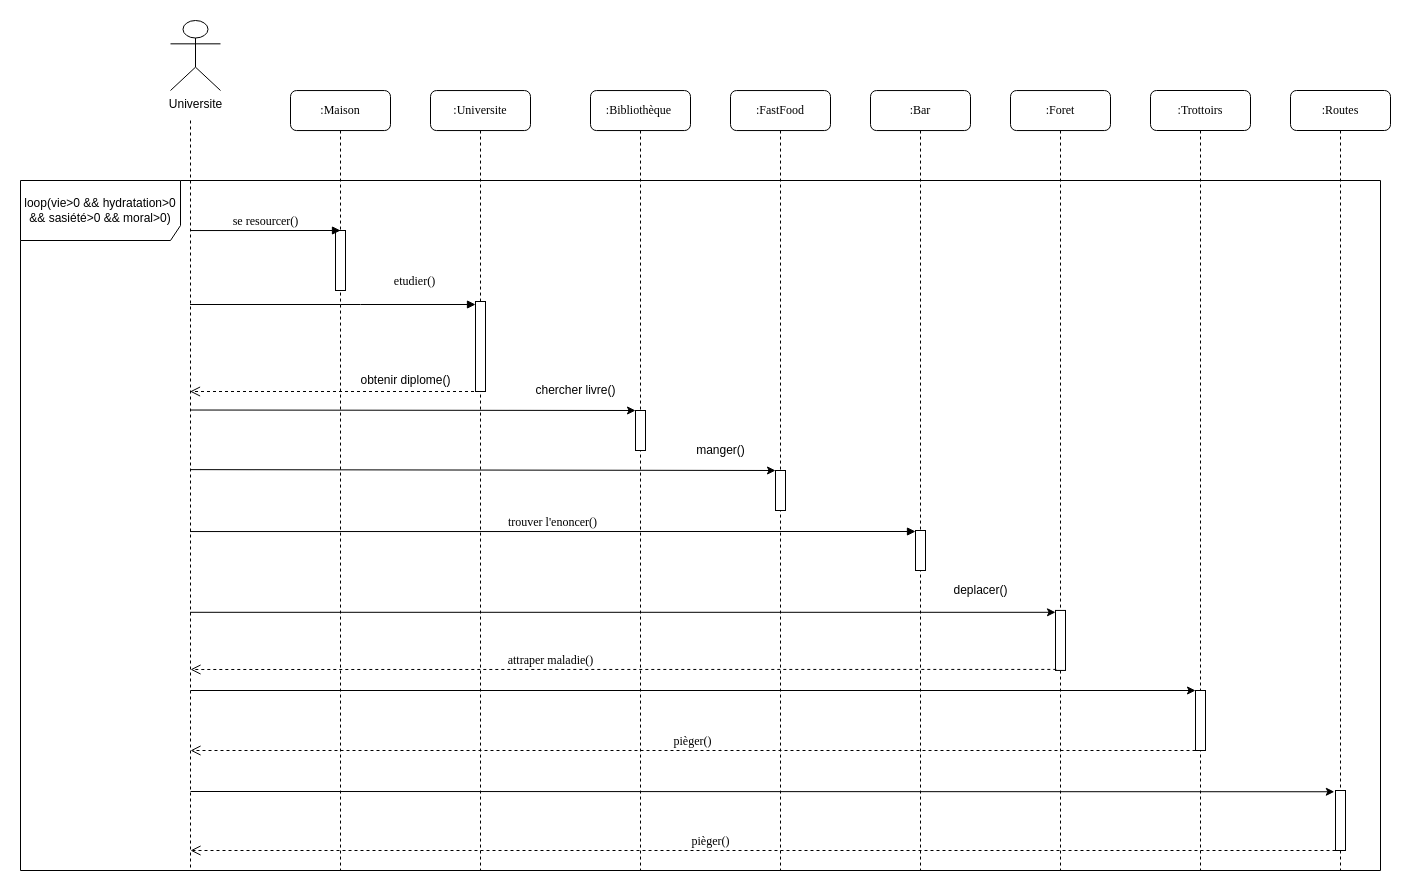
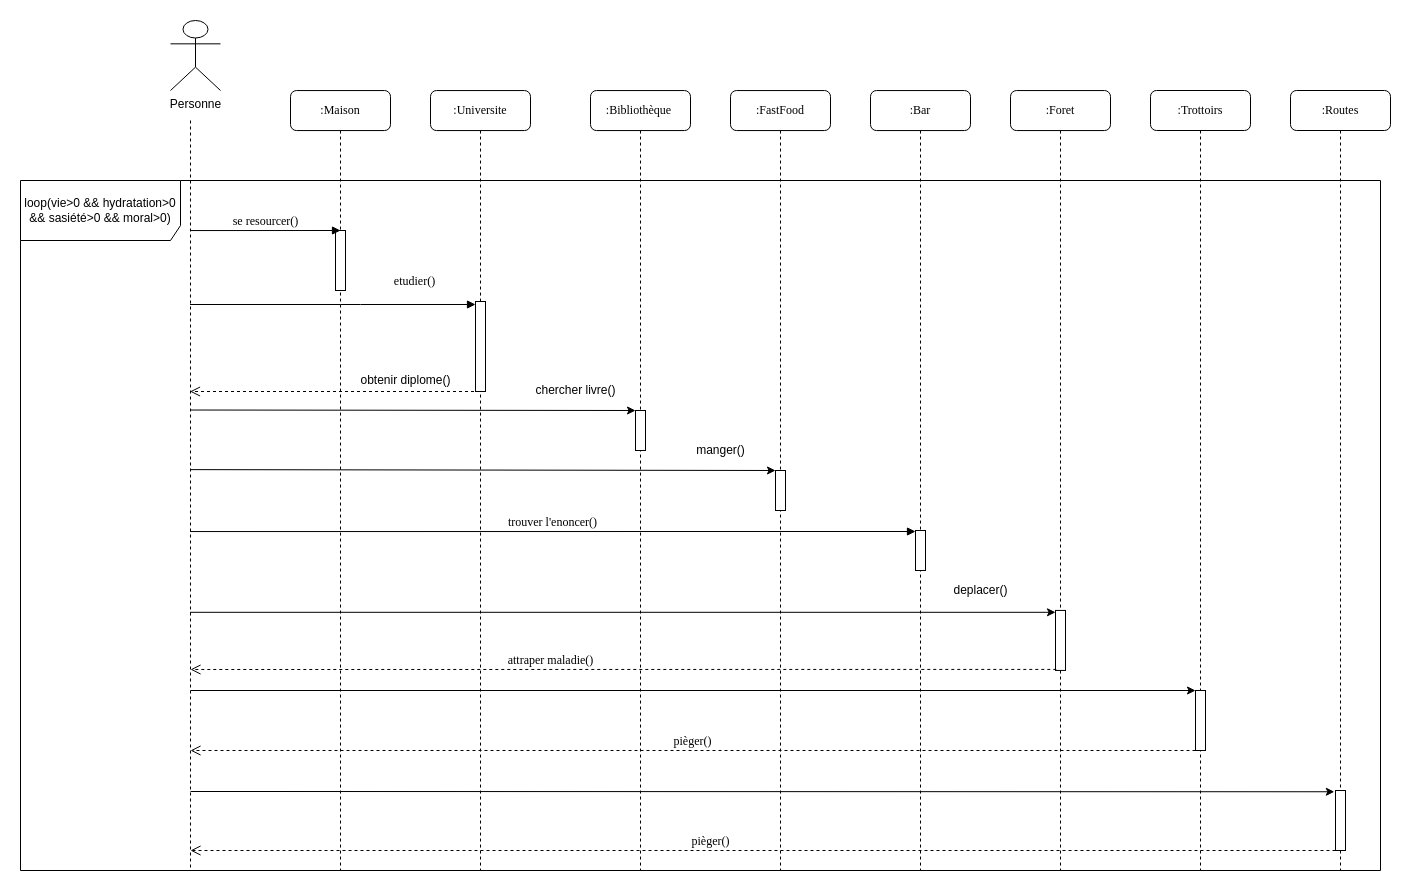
  <mxCell id="0" />
  <mxCell id="1" parent="0" />
  <mxCell id="2" value=":Universite" style="shape=umlLifeline;perimeter=lifelinePerimeter;whiteSpace=wrap;html=1;container=1;collapsible=0;recursiveResize=0;outlineConnect=0;rounded=1;shadow=0;comic=0;labelBackgroundColor=none;strokeWidth=1;fontFamily=Verdana;fontSize=12;align=center;" parent="1" vertex="1"><mxGeometry x="430" y="90.06" width="100" height="779.94" as="geometry" /></mxCell>
  <mxCell id="3" value="" style="html=1;points=[];perimeter=orthogonalPerimeter;rounded=0;shadow=0;comic=0;labelBackgroundColor=none;strokeWidth=1;fontFamily=Verdana;fontSize=12;align=center;" parent="2" vertex="1"><mxGeometry x="45" y="210.94" width="10" height="90" as="geometry" /></mxCell>
  <mxCell id="4" value=":Bibliothèque&amp;nbsp;" style="shape=umlLifeline;perimeter=lifelinePerimeter;whiteSpace=wrap;html=1;container=1;collapsible=0;recursiveResize=0;outlineConnect=0;rounded=1;shadow=0;comic=0;labelBackgroundColor=none;strokeWidth=1;fontFamily=Verdana;fontSize=12;align=center;" parent="1" vertex="1"><mxGeometry x="590" y="90.06" width="100" height="779.94" as="geometry" /></mxCell>
  <mxCell id="5" value="" style="html=1;points=[];perimeter=orthogonalPerimeter;rounded=0;shadow=0;comic=0;labelBackgroundColor=none;strokeWidth=1;fontFamily=Verdana;fontSize=12;align=center;" parent="4" vertex="1"><mxGeometry x="45" y="319.94" width="10" height="40" as="geometry" /></mxCell>
  <mxCell id="6" value=":FastFood" style="shape=umlLifeline;perimeter=lifelinePerimeter;whiteSpace=wrap;html=1;container=1;collapsible=0;recursiveResize=0;outlineConnect=0;rounded=1;shadow=0;comic=0;labelBackgroundColor=none;strokeWidth=1;fontFamily=Verdana;fontSize=12;align=center;" parent="1" vertex="1"><mxGeometry x="730" y="90.06" width="100" height="779.94" as="geometry" /></mxCell>
  <mxCell id="7" value="" style="html=1;points=[];perimeter=orthogonalPerimeter;rounded=0;shadow=0;comic=0;labelBackgroundColor=none;strokeWidth=1;fontFamily=Verdana;fontSize=12;align=center;" parent="6" vertex="1"><mxGeometry x="45" y="379.94" width="10" height="40" as="geometry" /></mxCell>
  <mxCell id="8" value=":Bar" style="shape=umlLifeline;perimeter=lifelinePerimeter;whiteSpace=wrap;html=1;container=1;collapsible=0;recursiveResize=0;outlineConnect=0;rounded=1;shadow=0;comic=0;labelBackgroundColor=none;strokeWidth=1;fontFamily=Verdana;fontSize=12;align=center;" parent="1" vertex="1"><mxGeometry x="870" y="90.06" width="100" height="779.94" as="geometry" /></mxCell>
  <mxCell id="9" value="" style="html=1;points=[];perimeter=orthogonalPerimeter;rounded=0;shadow=0;comic=0;labelBackgroundColor=none;strokeWidth=1;fontFamily=Verdana;fontSize=12;align=center;" parent="8" vertex="1"><mxGeometry x="45" y="439.94" width="10" height="40" as="geometry" /></mxCell>
  <mxCell id="10" value=":Foret" style="shape=umlLifeline;perimeter=lifelinePerimeter;whiteSpace=wrap;html=1;container=1;collapsible=0;recursiveResize=0;outlineConnect=0;rounded=1;shadow=0;comic=0;labelBackgroundColor=none;strokeWidth=1;fontFamily=Verdana;fontSize=12;align=center;" parent="1" vertex="1"><mxGeometry x="1010" y="90.06" width="100" height="779.94" as="geometry" /></mxCell>
  <mxCell id="11" value="" style="html=1;points=[];perimeter=orthogonalPerimeter;rounded=0;shadow=0;comic=0;labelBackgroundColor=none;strokeWidth=1;fontFamily=Verdana;fontSize=12;align=center;" parent="10" vertex="1"><mxGeometry x="45" y="519.88" width="10" height="60" as="geometry" /></mxCell>
  <mxCell id="12" value=":Maison" style="shape=umlLifeline;perimeter=lifelinePerimeter;whiteSpace=wrap;html=1;container=1;collapsible=0;recursiveResize=0;outlineConnect=0;rounded=1;shadow=0;comic=0;labelBackgroundColor=none;strokeWidth=1;fontFamily=Verdana;fontSize=12;align=center;" parent="1" vertex="1"><mxGeometry x="290" y="90.06" width="100" height="779.94" as="geometry" /></mxCell>
  <mxCell id="13" value="" style="html=1;points=[];perimeter=orthogonalPerimeter;rounded=0;shadow=0;comic=0;labelBackgroundColor=none;strokeWidth=1;fontFamily=Verdana;fontSize=12;align=center;" parent="12" vertex="1"><mxGeometry x="45" y="139.94" width="10" height="60" as="geometry" /></mxCell>
  <mxCell id="14" value="attraper maladie()" style="html=1;verticalAlign=bottom;endArrow=open;dashed=1;endSize=8;labelBackgroundColor=none;fontFamily=Verdana;fontSize=12;edgeStyle=elbowEdgeStyle;elbow=vertical;exitX=0.08;exitY=0.983;exitDx=0;exitDy=0;exitPerimeter=0;" parent="1" source="11" edge="1"><mxGeometry x="0.168" relative="1" as="geometry"><mxPoint x="190" y="669.06" as="targetPoint" /><Array as="points" /><mxPoint as="offset" /></mxGeometry></mxCell>
  <mxCell id="15" value="etudier()" style="html=1;verticalAlign=bottom;endArrow=block;labelBackgroundColor=none;fontFamily=Verdana;fontSize=12;edgeStyle=elbowEdgeStyle;elbow=vertical;" parent="1" target="3" edge="1"><mxGeometry x="0.569" y="14" relative="1" as="geometry"><mxPoint x="189.5" y="304" as="sourcePoint" /><Array as="points"><mxPoint x="350" y="304" /></Array><mxPoint as="offset" /></mxGeometry></mxCell>
- <mxCell id="16" value="Universite" style="shape=umlActor;verticalLabelPosition=bottom;verticalAlign=top;html=1;outlineConnect=0;" parent="1" vertex="1"><mxGeometry x="170" y="20" width="50" height="70" as="geometry" /></mxCell>
+ <mxCell id="16" value="Personne" style="shape=umlActor;verticalLabelPosition=bottom;verticalAlign=top;html=1;outlineConnect=0;" parent="1" vertex="1"><mxGeometry x="170" y="20" width="50" height="70" as="geometry" /></mxCell>
  <mxCell id="17" value="" style="html=1;verticalAlign=bottom;endArrow=open;dashed=1;endSize=8;labelBackgroundColor=none;fontFamily=Verdana;fontSize=12;edgeStyle=elbowEdgeStyle;elbow=vertical;" parent="1" edge="1"><mxGeometry relative="1" as="geometry"><mxPoint x="189.5" y="391" as="targetPoint" /><Array as="points"><mxPoint x="480" y="391" /><mxPoint x="440" y="306" /><mxPoint x="410" y="306" /></Array><mxPoint x="479.5" y="391" as="sourcePoint" /></mxGeometry></mxCell>
  <mxCell id="18" value="obtenir diplome()" style="text;html=1;align=center;verticalAlign=middle;resizable=0;points=[];autosize=1;" parent="1" vertex="1"><mxGeometry x="350" y="370" width="110" height="20" as="geometry" /></mxCell>
  <mxCell id="19" value="se resourcer()" style="html=1;verticalAlign=bottom;endArrow=block;entryX=0;entryY=0;labelBackgroundColor=none;fontFamily=Verdana;fontSize=12;edgeStyle=elbowEdgeStyle;elbow=vertical;" parent="1" edge="1"><mxGeometry relative="1" as="geometry"><mxPoint x="190" y="230.06" as="sourcePoint" /><mxPoint x="340" y="230" as="targetPoint" /></mxGeometry></mxCell>
  <mxCell id="20" value="" style="endArrow=classic;html=1;" parent="1" edge="1" target="5"><mxGeometry width="50" height="50" relative="1" as="geometry"><mxPoint x="189.5" y="409.52" as="sourcePoint" /><mxPoint x="639.5" y="409.52" as="targetPoint" /></mxGeometry></mxCell>
  <mxCell id="21" value="chercher livre()" style="text;html=1;align=center;verticalAlign=middle;resizable=0;points=[];autosize=1;" parent="1" vertex="1"><mxGeometry x="525" y="380" width="100" height="20" as="geometry" /></mxCell>
  <mxCell id="22" value="" style="endArrow=classic;html=1;" parent="1" edge="1" target="7"><mxGeometry width="50" height="50" relative="1" as="geometry"><mxPoint x="189.5" y="469.12" as="sourcePoint" /><mxPoint x="779.5" y="469.12" as="targetPoint" /></mxGeometry></mxCell>
  <mxCell id="23" value="manger()" style="text;html=1;align=center;verticalAlign=middle;resizable=0;points=[];autosize=1;" parent="1" vertex="1"><mxGeometry x="690" y="440" width="60" height="20" as="geometry" /></mxCell>
  <mxCell id="24" value="trouver l'enoncer()" style="html=1;verticalAlign=bottom;endArrow=block;labelBackgroundColor=none;fontFamily=Verdana;fontSize=12;edgeStyle=elbowEdgeStyle;elbow=vertical;" parent="1" edge="1" target="9"><mxGeometry relative="1" as="geometry"><mxPoint x="189.5" y="531.06" as="sourcePoint" /><mxPoint x="915" y="531" as="targetPoint" /></mxGeometry></mxCell>
  <mxCell id="25" value="" style="endArrow=classic;html=1;" parent="1" target="11" edge="1"><mxGeometry width="50" height="50" relative="1" as="geometry"><mxPoint x="189.5" y="611.8" as="sourcePoint" /><mxPoint x="710" y="590" as="targetPoint" /></mxGeometry></mxCell>
  <mxCell id="26" value="deplacer()" style="text;html=1;align=center;verticalAlign=middle;resizable=0;points=[];autosize=1;" parent="1" vertex="1"><mxGeometry x="945" y="580" width="70" height="20" as="geometry" /></mxCell>
  <mxCell id="27" value="" style="endArrow=none;dashed=1;html=1;" parent="1" edge="1"><mxGeometry width="50" height="50" relative="1" as="geometry"><mxPoint x="190" y="120" as="sourcePoint" /><mxPoint x="190" y="870" as="targetPoint" /></mxGeometry></mxCell>
  <mxCell id="28" value="loop(vie&amp;gt;0 &amp;amp;&amp;amp; hydratation&amp;gt;0 &amp;amp;&amp;amp; sasiété&amp;gt;0 &amp;amp;&amp;amp; moral&amp;gt;0)" style="shape=umlFrame;whiteSpace=wrap;html=1;width=160;height=60;" vertex="1" parent="1"><mxGeometry x="20" y="180" width="1360" height="690" as="geometry" /></mxCell>
  <mxCell id="29" value=":Routes" style="shape=umlLifeline;perimeter=lifelinePerimeter;whiteSpace=wrap;html=1;container=1;collapsible=0;recursiveResize=0;outlineConnect=0;rounded=1;shadow=0;comic=0;labelBackgroundColor=none;strokeWidth=1;fontFamily=Verdana;fontSize=12;align=center;" vertex="1" parent="1"><mxGeometry x="1290" y="90" width="100" height="780" as="geometry" /></mxCell>
  <mxCell id="30" value=":Trottoirs" style="shape=umlLifeline;perimeter=lifelinePerimeter;whiteSpace=wrap;html=1;container=1;collapsible=0;recursiveResize=0;outlineConnect=0;rounded=1;shadow=0;comic=0;labelBackgroundColor=none;strokeWidth=1;fontFamily=Verdana;fontSize=12;align=center;" vertex="1" parent="1"><mxGeometry x="1150" y="90" width="100" height="780" as="geometry" /></mxCell>
  <mxCell id="31" value="" style="html=1;points=[];perimeter=orthogonalPerimeter;rounded=0;shadow=0;comic=0;labelBackgroundColor=none;strokeWidth=1;fontFamily=Verdana;fontSize=12;align=center;" vertex="1" parent="30"><mxGeometry x="45" y="600" width="10" height="60" as="geometry" /></mxCell>
  <mxCell id="32" value="" style="html=1;points=[];perimeter=orthogonalPerimeter;rounded=0;shadow=0;comic=0;labelBackgroundColor=none;strokeWidth=1;fontFamily=Verdana;fontSize=12;align=center;" vertex="1" parent="1"><mxGeometry x="1335" y="790" width="10" height="60" as="geometry" /></mxCell>
  <mxCell id="33" value="" style="endArrow=classic;html=1;" edge="1" parent="1" target="31"><mxGeometry width="50" height="50" relative="1" as="geometry"><mxPoint x="190" y="690" as="sourcePoint" /><mxPoint x="1195.5" y="690" as="targetPoint" /></mxGeometry></mxCell>
  <mxCell id="34" value="" style="endArrow=classic;html=1;entryX=-0.117;entryY=0.021;entryDx=0;entryDy=0;entryPerimeter=0;" edge="1" parent="1" target="32"><mxGeometry width="50" height="50" relative="1" as="geometry"><mxPoint x="190" y="791" as="sourcePoint" /><mxPoint x="1315.5" y="790" as="targetPoint" /></mxGeometry></mxCell>
  <mxCell id="35" value="pièger()" style="html=1;verticalAlign=bottom;endArrow=open;dashed=1;endSize=8;labelBackgroundColor=none;fontFamily=Verdana;fontSize=12;edgeStyle=elbowEdgeStyle;elbow=vertical;" edge="1" parent="1" source="31"><mxGeometry relative="1" as="geometry"><mxPoint x="190" y="750" as="targetPoint" /><Array as="points" /><mxPoint x="1185.8" y="750" as="sourcePoint" /></mxGeometry></mxCell>
  <mxCell id="36" value="pièger()" style="html=1;verticalAlign=bottom;endArrow=open;dashed=1;endSize=8;labelBackgroundColor=none;fontFamily=Verdana;fontSize=12;edgeStyle=elbowEdgeStyle;elbow=vertical;" edge="1" parent="1" source="32"><mxGeometry x="0.092" relative="1" as="geometry"><mxPoint x="190" y="850" as="targetPoint" /><Array as="points" /><mxPoint x="1245.8" y="850" as="sourcePoint" /><mxPoint as="offset" /></mxGeometry></mxCell>
